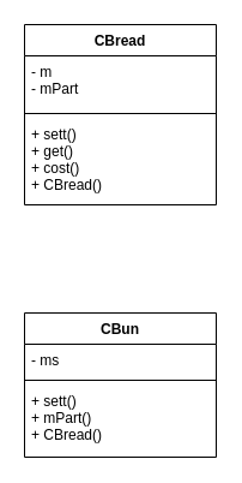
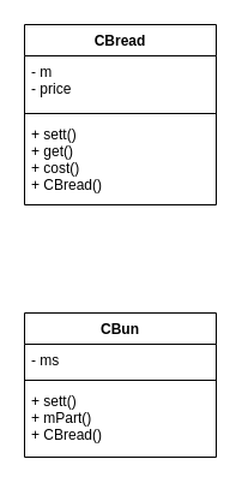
  <mxCell id="0" />
  <mxCell id="1" parent="0" />
  <mxCell id="2" value="CBread" style="swimlane;fontStyle=1;align=center;verticalAlign=top;childLayout=stackLayout;horizontal=1;startSize=26;horizontalStack=0;resizeParent=1;resizeParentMax=0;resizeLast=0;collapsible=1;marginBottom=0;" vertex="1" parent="1"><mxGeometry x="20" y="20" width="160" height="150" as="geometry" /></mxCell>
- <mxCell id="3" value="- m&#10;- mPart" style="text;strokeColor=none;fillColor=none;align=left;verticalAlign=top;spacingLeft=4;spacingRight=4;overflow=hidden;rotatable=0;points=[[0,0.5],[1,0.5]];portConstraint=eastwest;" vertex="1" parent="2"><mxGeometry y="26" width="160" height="44" as="geometry" /></mxCell>
+ <mxCell id="3" value="- m&#10;- price" style="text;strokeColor=none;fillColor=none;align=left;verticalAlign=top;spacingLeft=4;spacingRight=4;overflow=hidden;rotatable=0;points=[[0,0.5],[1,0.5]];portConstraint=eastwest;" vertex="1" parent="2"><mxGeometry y="26" width="160" height="44" as="geometry" /></mxCell>
  <mxCell id="4" value="" style="line;strokeWidth=1;fillColor=none;align=left;verticalAlign=middle;spacingTop=-1;spacingLeft=3;spacingRight=3;rotatable=0;labelPosition=right;points=[];portConstraint=eastwest;" vertex="1" parent="2"><mxGeometry y="70" width="160" height="8" as="geometry" /></mxCell>
  <mxCell id="5" value="+ sett()&#10;+ get()&#10;+ cost()&#10;+ CBread()" style="text;strokeColor=none;fillColor=none;align=left;verticalAlign=top;spacingLeft=4;spacingRight=4;overflow=hidden;rotatable=0;points=[[0,0.5],[1,0.5]];portConstraint=eastwest;" vertex="1" parent="2"><mxGeometry y="78" width="160" height="72" as="geometry" /></mxCell>
  <mxCell id="6" value="CBun" style="swimlane;fontStyle=1;align=center;verticalAlign=top;childLayout=stackLayout;horizontal=1;startSize=26;horizontalStack=0;resizeParent=1;resizeParentMax=0;resizeLast=0;collapsible=1;marginBottom=0;" vertex="1" parent="1"><mxGeometry x="20" y="260" width="160" height="120" as="geometry" /></mxCell>
  <mxCell id="7" value="- ms" style="text;strokeColor=none;fillColor=none;align=left;verticalAlign=top;spacingLeft=4;spacingRight=4;overflow=hidden;rotatable=0;points=[[0,0.5],[1,0.5]];portConstraint=eastwest;" vertex="1" parent="6"><mxGeometry y="26" width="160" height="26" as="geometry" /></mxCell>
  <mxCell id="8" value="" style="line;strokeWidth=1;fillColor=none;align=left;verticalAlign=middle;spacingTop=-1;spacingLeft=3;spacingRight=3;rotatable=0;labelPosition=right;points=[];portConstraint=eastwest;" vertex="1" parent="6"><mxGeometry y="52" width="160" height="8" as="geometry" /></mxCell>
  <mxCell id="9" value="+ sett()&#10;+ mPart()&#10;+ CBread()" style="text;strokeColor=none;fillColor=none;align=left;verticalAlign=top;spacingLeft=4;spacingRight=4;overflow=hidden;rotatable=0;points=[[0,0.5],[1,0.5]];portConstraint=eastwest;" vertex="1" parent="6"><mxGeometry y="60" width="160" height="60" as="geometry" /></mxCell>
